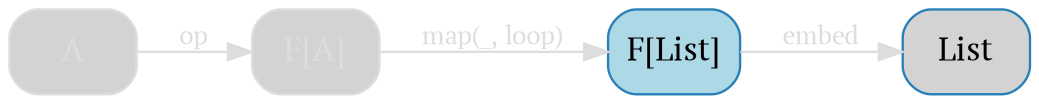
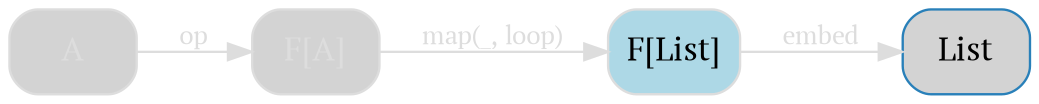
  digraph {
    rankdir=LR
    splines=false
    fontname="PT Serif"
    node [color="#dddddd" fillcolor=lightgrey fontcolor="#dddddd" fontname="PT Serif" shape=rectangle style="rounded,filled"]
    edge [color="#dddddd" fontcolor="#dddddd" fontname="PT Serif" fontsize=11]
    n1 [label="F[A]"]
-   n2 [color="#2980B9" fillcolor=lightblue fontcolor="#000000" label="F[List]"]
+   n2 [fillcolor=lightblue fontcolor="#000000" label="F[List]"]
    List [color="#2980B9" fontcolor="#000000"]
    A
    n1 -> n2 [label="map(_, loop)"]
    n2 -> List [label=embed]
    A -> n1 [label=op]
  }
